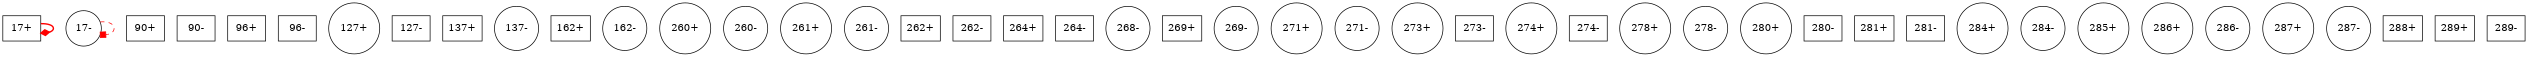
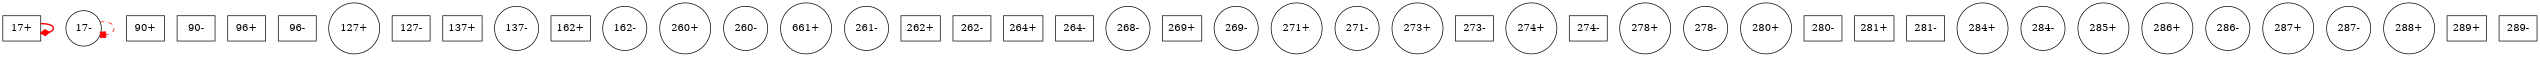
  digraph {
    k=37
    node [C=141 l=37 shape=circle]
    edge [color=red d=-35]
    "17+" [shape=box]
    "17-"
    "90+" [C=1384 l=145 shape=box]
    "90-" [C=1384 l=145 shape=box]
    "96+" [C=225349 l=10589 shape=box]
    "96-" [C=225349 l=10589 shape=box]
    "127+" [C=788 l=88]
    "127-" [C=788 l=88 shape=box]
    "137+" [C=2132 l=245 shape=box]
    "137-" [C=2132 l=245]
    "162+" [C=1030 l=99 shape=box]
    "162-" [C=1030 l=99]
    "260+" [C=279559 l=12496]
    "260-" [C=279559 l=12496]
-   "261+" [C=179684 l=8302]
+   "261+" [C=179684 l=8302 label="661+"]
    "261-" [C=179684 l=8302]
    "262+" [C=685741 l=29464 shape=box]
    "262-" [C=685741 l=29464 shape=box]
    "264+" [C=198999 l=8792 shape=box]
    "264-" [C=198999 l=8792 shape=box]
    "268-" [C=59624 l=2607]
    "269+" [C=55243 l=2251 shape=box]
    "269-" [C=55243 l=2251]
    "271+" [C=523951 l=23570]
    "271-" [C=523951 l=23570]
    "273+" [C=36130 l=1866]
    "273-" [C=36130 l=1866 shape=box]
    "274+" [C=184813 l=8656]
    "274-" [C=184813 l=8656 shape=box]
    "278+" [C=115189 l=4885]
    "278-" [C=115189 l=4885]
    "280+" [C=101186 l=3944]
    "280-" [C=101186 l=3944 shape=box]
    "281+" [C=58864 l=2536 shape=box]
    "281-" [C=58864 l=2536 shape=box]
    "284+" [C=137252 l=5853]
    "284-" [C=137252 l=5853]
    "285+" [C=60599 l=2556]
    "286+" [C=101001 l=4704]
    "286-" [C=101001 l=4704]
    "287+" [C=1114723 l=51041]
    "287-" [C=1114723 l=51041]
-   "288+" [C=350598 l=14620 shape=box]
+   "288+" [C=350598 l=14620]
    "289+" [C=238890 l=10957 shape=box]
    "289-" [C=238890 l=10957 shape=box]
    "17+" -> "17+" [arrowhead=diamond style=bold]
    "17-" -> "17-" [arrowhead=box style=dashed]
  }
